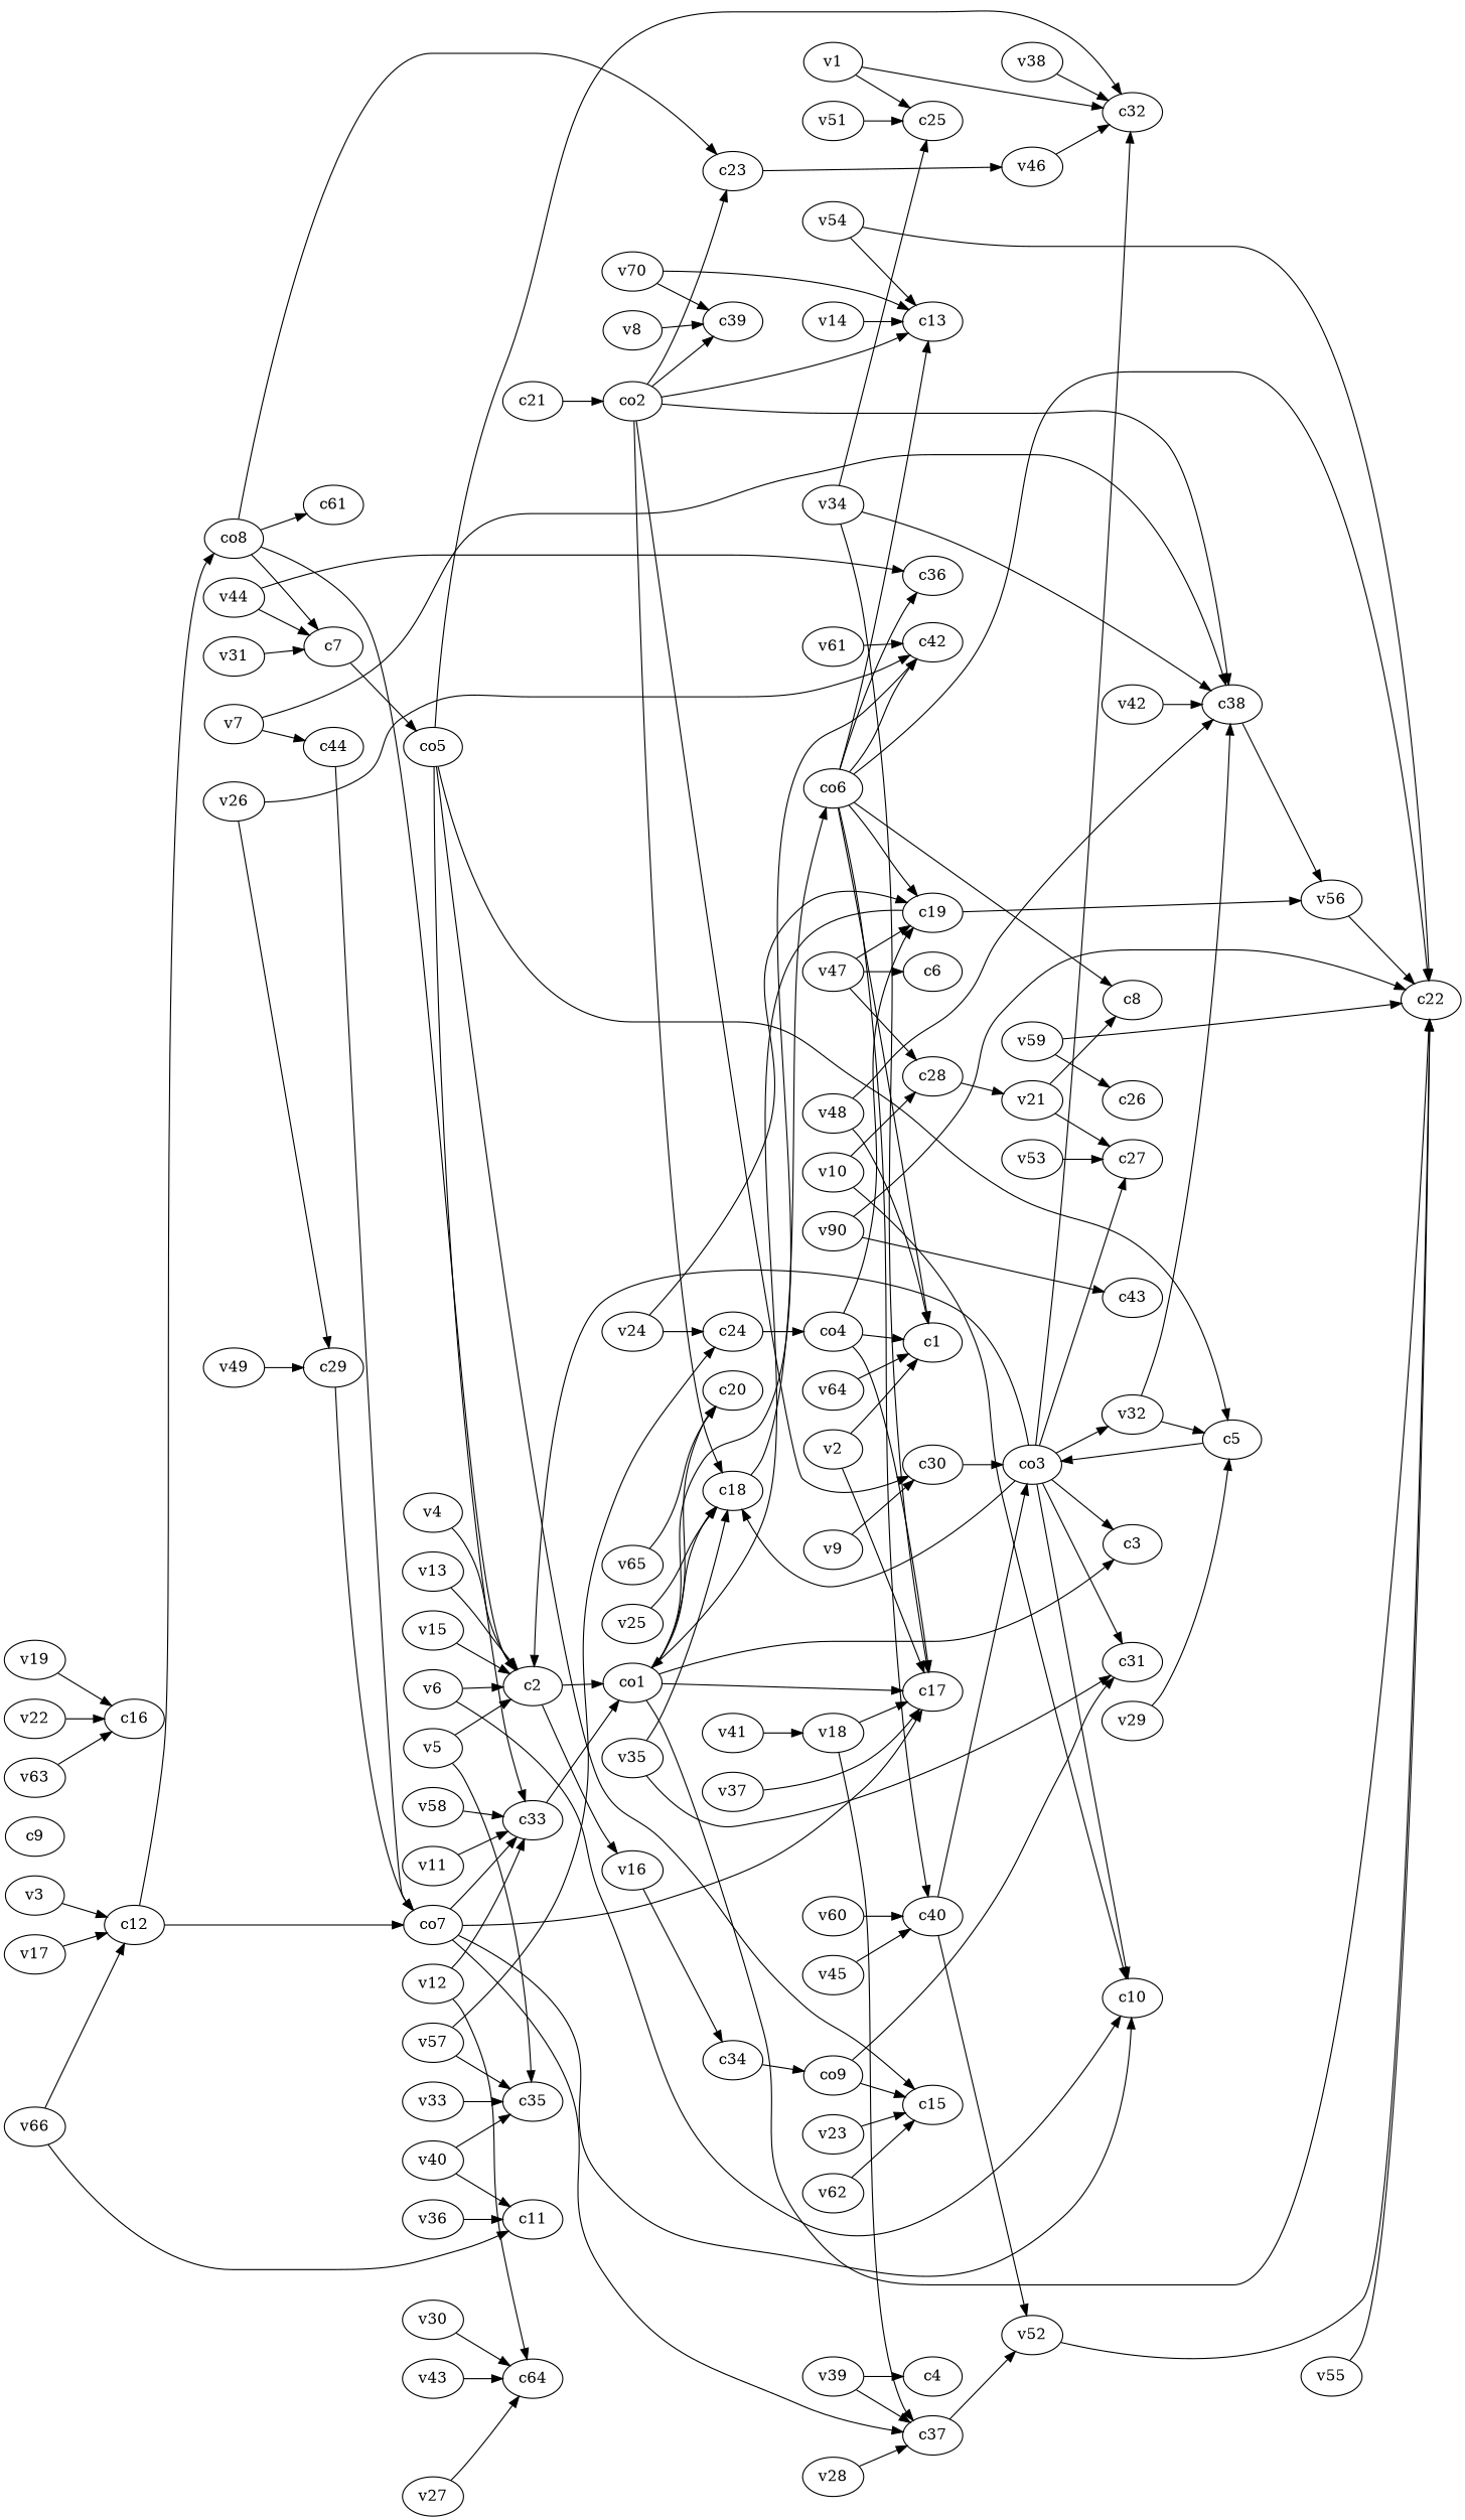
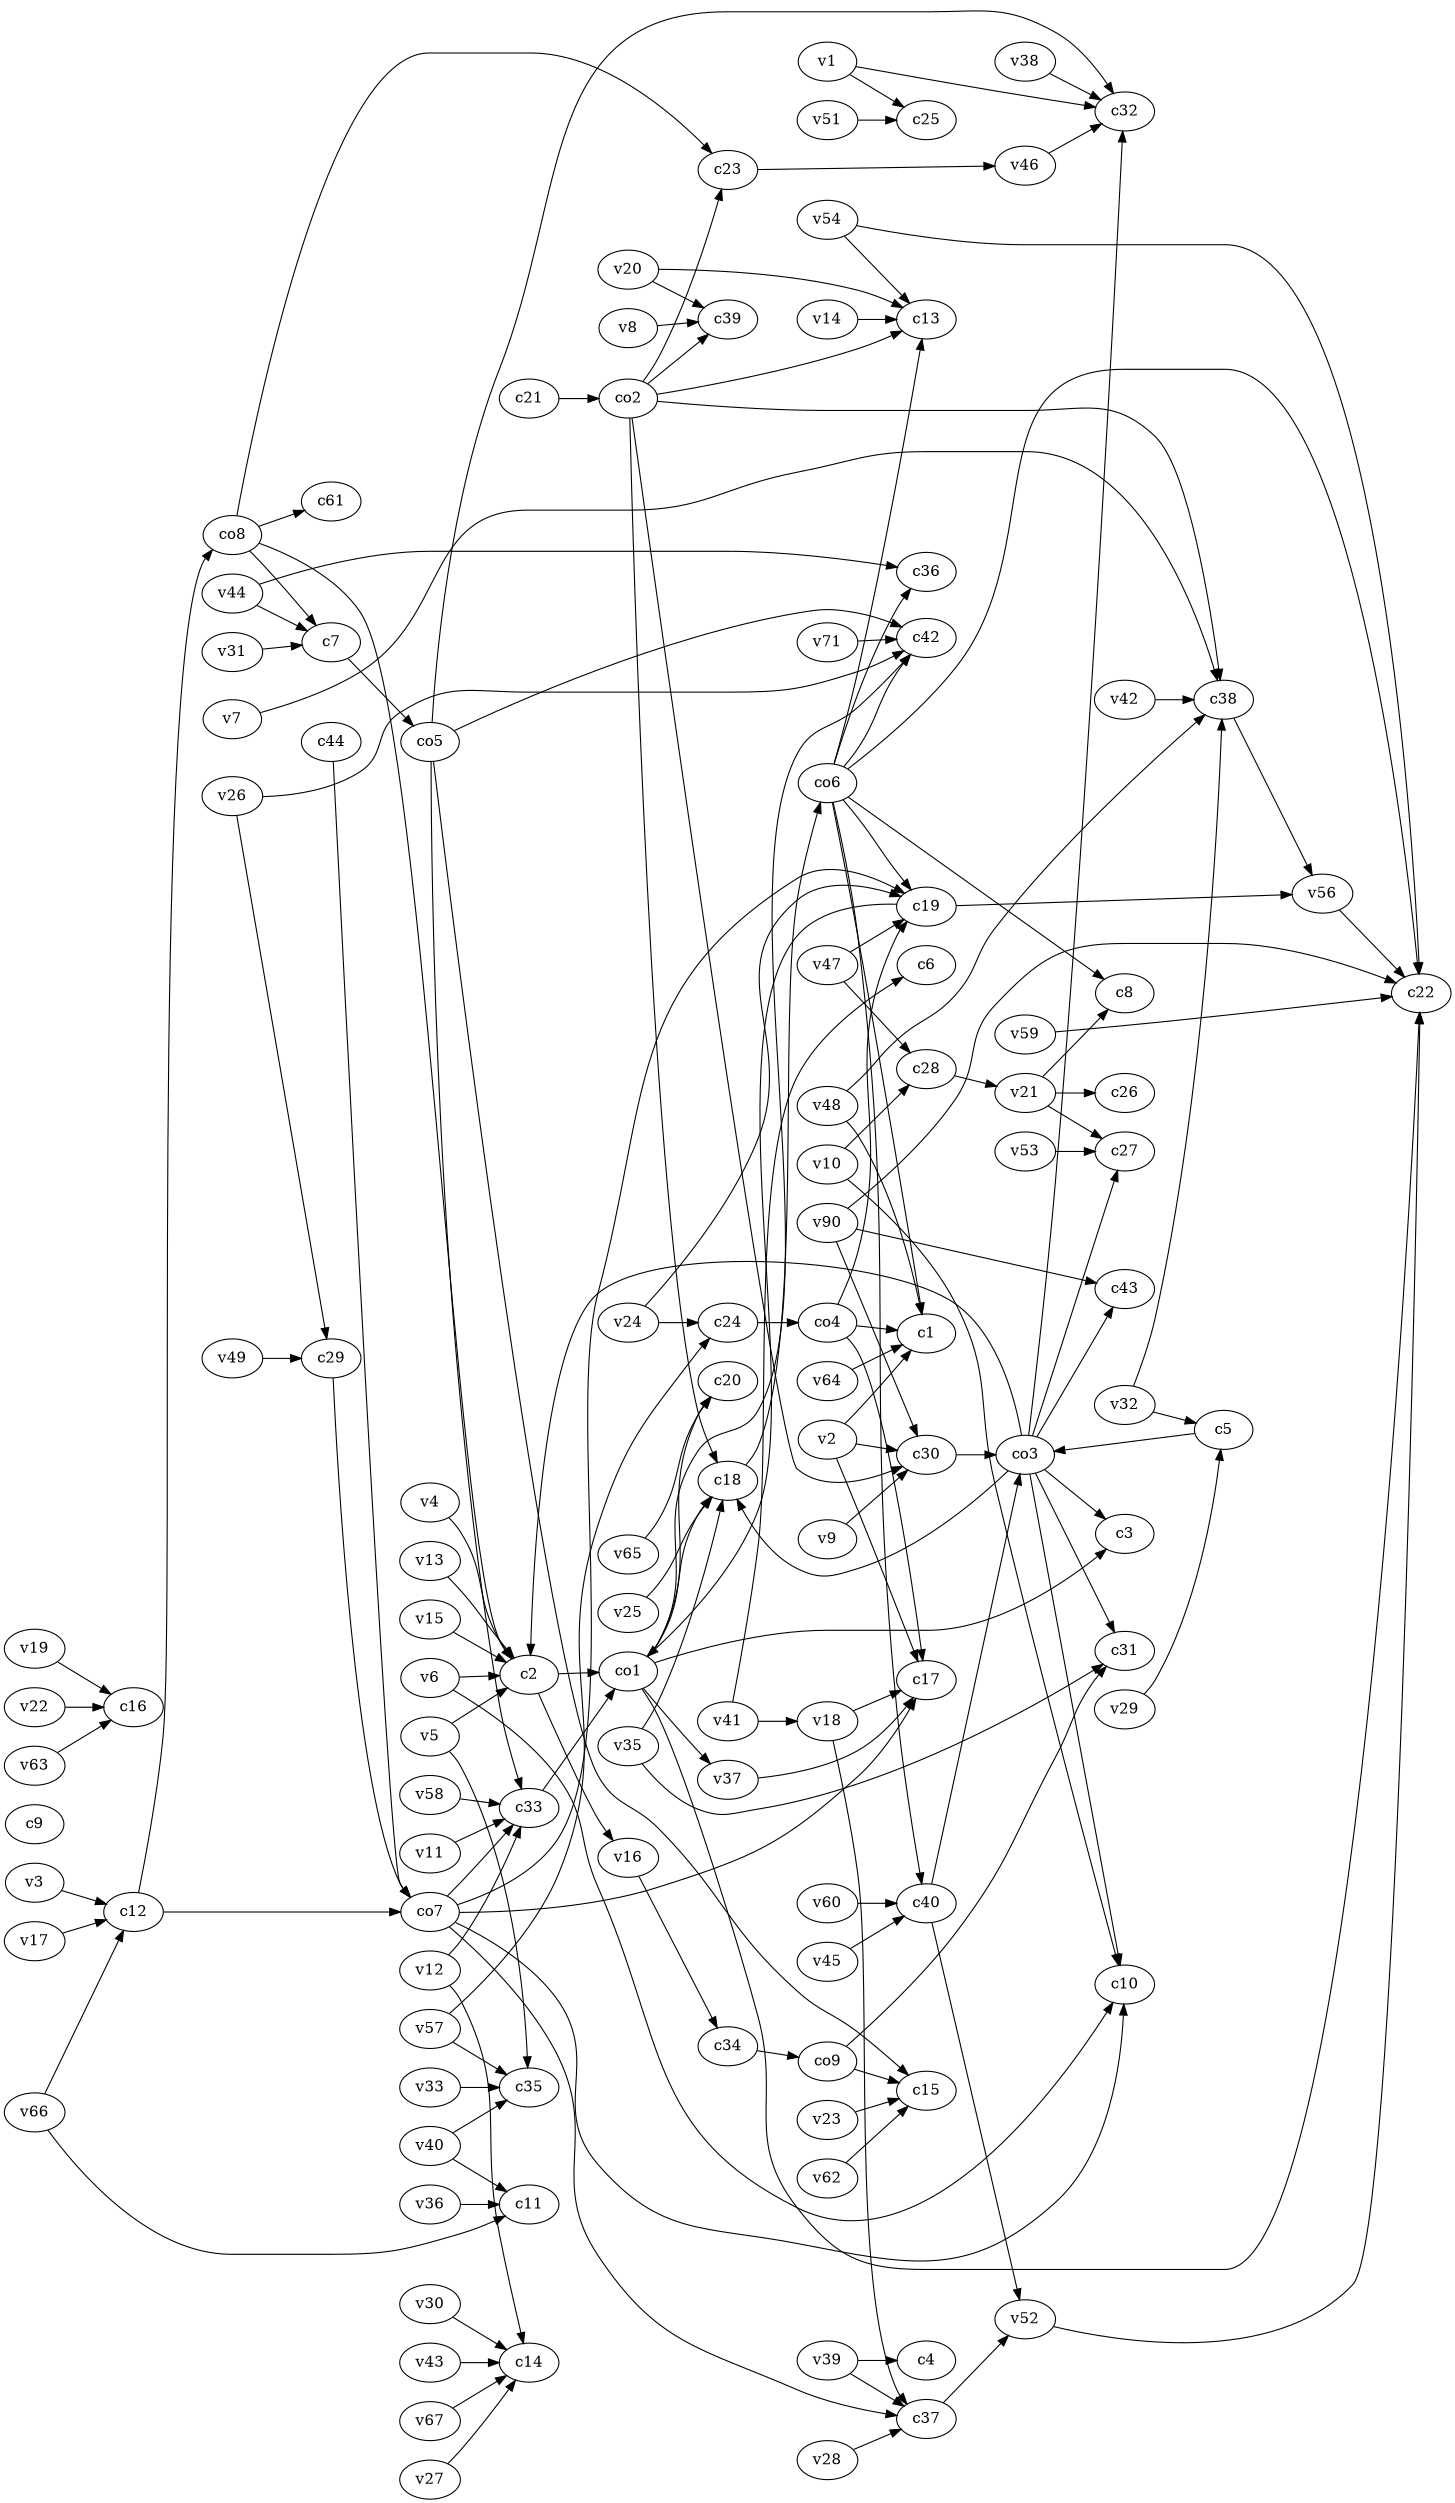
  strict digraph {
    rankdir=LR
    edge [weight=1]
    c2
    v16
    co1
    c34
    c18
    c17
    c42
    c22
    c20
    c3
    c5
    co3
    c32
    c10
    c27
    c31
    c43
    c7
    co5
    c33
    c15
    c9
    c12
    co7
    co8
    c19
    c37
    c23
    n29 [label=c61]
    co6
    c40
    c1
    c13
    c8
    c36
    v56
    c21
    co2
    c30
    c38
    c39
    v46
    c24
    co4
    c28
    v21
    c29
    co9
    v52
    c44
    v1
    c25
    v2
    v3
    v4
    v5
    c35
    v6
    v7
    v8
    v9
    v10
    v11
    v12
-   c14 [label=c64]
+   c14
    v13
    v14
    v15
    v17
    v18
    v19
    c16
-   v20 [label=v70]
+   v20
    v22
    v23
    v24
    v25
    v26
    v27
    v28
    v29
    v30
    v31
    v32
    v33
-   v34
    v35
    v36
    c11
    v37
    v38
    v39
    c4
    v40
    v41
    c6
    v42
    v43
    v44
    v45
    v47
    v48
    v49
    n104 [label=v90]
    v51
    v53
    v54
-   v55
    v57
    v58
    v59
    c26
    v60
-   v61
+   v61 [label=v71]
    v62
    v63
    v64
    v65
    v66
+   v67
    c2 -> v16
    c2 -> co1
    v16 -> c34
    co1 -> c18
-   co1 -> c17
+   co1 -> v37
    co1 -> c42
    co1 -> c22
    co1 -> c20
    co1 -> c3
    c34 -> co9
    c18 -> co6
    c5 -> co3
    co3 -> c2
    co3 -> c18
    co3 -> c3
    co3 -> c32
    co3 -> c10
    co3 -> c27
    co3 -> c31
-   co3 -> v32
+   co3 -> c43
    c7 -> co5
-   co5 -> c5
+   co5 -> c42
    co5 -> c32
    co5 -> c33
    co5 -> c15
    c33 -> co1
    c12 -> co7
    c12 -> co8
    co7 -> c17
    co7 -> c10
    co7 -> c33
+   co7 -> c19
    co7 -> c37
    co8 -> c2
    co8 -> c7
    co8 -> c23
    co8 -> n29
    c19 -> co1
    c19 -> v56
    c37 -> v52
    c23 -> v46
    co6 -> c42
    co6 -> c22
    co6 -> c19
    co6 -> c40
    co6 -> c1
    co6 -> c13
    co6 -> c8
    co6 -> c36
    c40 -> co3
    c40 -> v52
    v56 -> c22
    c21 -> co2
    co2 -> c18
    co2 -> c23
    co2 -> c13
    co2 -> c30
    co2 -> c38
    co2 -> c39
    c30 -> co3
    c38 -> v56
    v46 -> c32
    c24 -> co4
    co4 -> c17
    co4 -> c19
    co4 -> c1
    c28 -> v21
    v21 -> c27
    v21 -> c8
    c29 -> co7
    co9 -> c31
    co9 -> c15
    v52 -> c22
    c44 -> co7
    v1 -> c32
    v1 -> c25
    v2 -> c17
    v2 -> c1
+   v2 -> c30
    v3 -> c12
    v4 -> c2
    v5 -> c2
    v5 -> c35
    v6 -> c2
    v6 -> c10
    v7 -> c38
-   v7 -> c44
    v8 -> c39
    v9 -> c30
    v10 -> c10
    v10 -> c28
    v11 -> c33
    v12 -> c33
    v12 -> c14
    v13 -> c2
    v14 -> c13
    v15 -> c2
    v17 -> c12
    v18 -> c17
    v18 -> c37
    v19 -> c16
    v20 -> c13
    v20 -> c39
    v22 -> c16
    v23 -> c15
    v24 -> c19
    v24 -> c24
    v25 -> c18
    v26 -> c42
    v26 -> c29
    v27 -> c14
    v28 -> c37
    v29 -> c5
    v30 -> c14
    v31 -> c7
    v32 -> c5
    v32 -> c38
    v33 -> c35
-   v34 -> c17
-   v34 -> c38
-   v34 -> c25
    v35 -> c18
    v35 -> c31
    v36 -> c11
    v37 -> c17
    v38 -> c32
    v39 -> c37
    v39 -> c4
    v40 -> c35
    v40 -> c11
    v41 -> v18
-   v47 -> c6
+   v41 -> c6
    v42 -> c38
    v43 -> c14
    v44 -> c7
    v44 -> c36
    v45 -> c40
    v47 -> c19
    v47 -> c28
    v48 -> c1
    v48 -> c38
    v49 -> c29
    n104 -> c22
    n104 -> c43
+   n104 -> c30
    v51 -> c25
    v53 -> c27
    v54 -> c22
    v54 -> c13
-   v55 -> c22
    v57 -> c24
    v57 -> c35
    v58 -> c33
    v59 -> c22
-   v59 -> c26
+   v21 -> c26
    v60 -> c40
    v61 -> c42
    v62 -> c15
    v63 -> c16
    v64 -> c1
    v65 -> c20
    v66 -> c12
    v66 -> c11
+   v67 -> c14
  }
